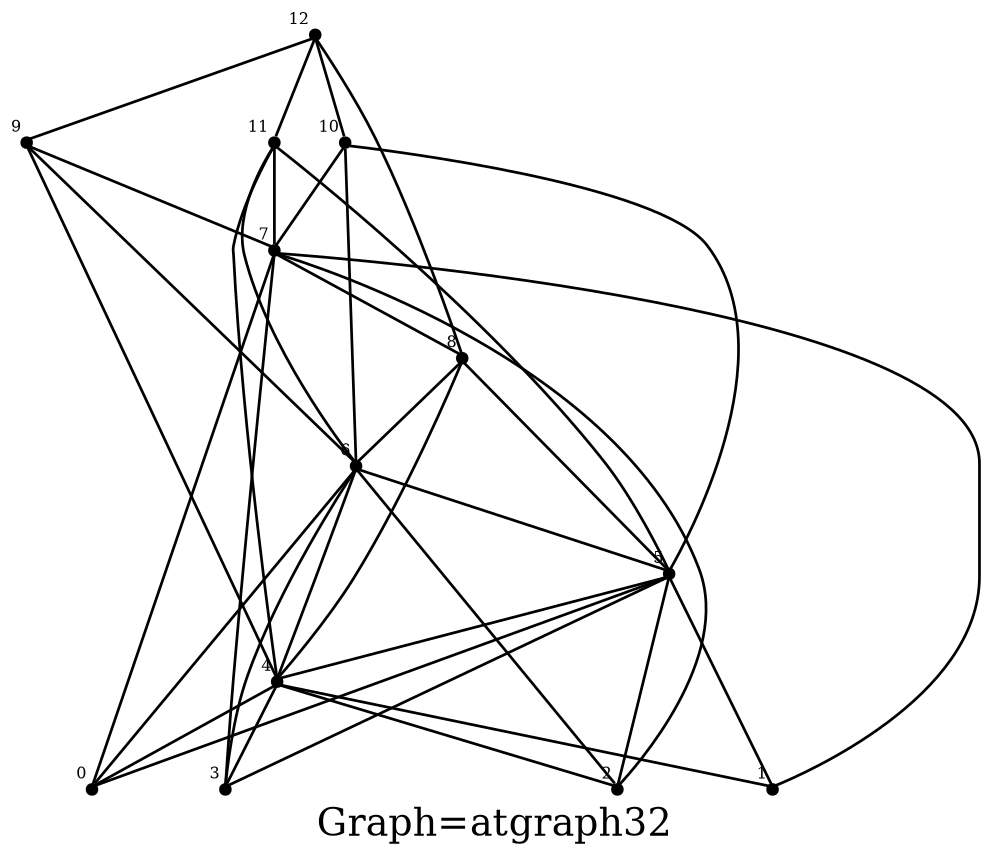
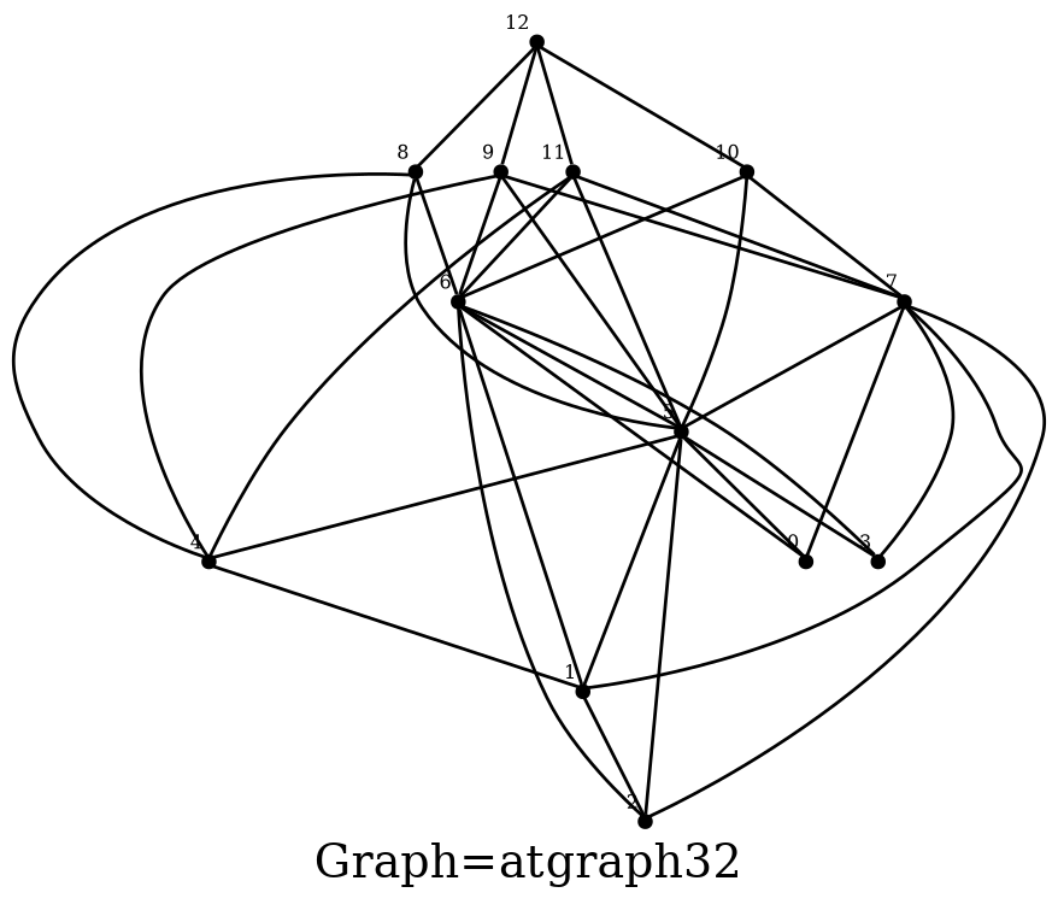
  graph {
    label="Graph=atgraph32"
    labelloc=bottom
    node [fontsize=6 shape=point]
    0 [xlabel=0]
    1 [xlabel=1]
    2 [xlabel=2]
    3 [xlabel=3]
    4 [xlabel=4]
    5 [xlabel=5]
    6 [xlabel=6]
    7 [xlabel=7]
    8 [xlabel=8]
    9 [xlabel=9]
    10 [xlabel=10]
    11 [xlabel=11]
    12 [xlabel=12]
-   4 -- 0
    4 -- 1
-   4 -- 2
-   4 -- 3
+   1 -- 2
    5 -- 0
    5 -- 1
    5 -- 2
    5 -- 3
    5 -- 4
    6 -- 0
-   6 -- 4
+   6 -- 1
    6 -- 2
    6 -- 3
    6 -- 5
    7 -- 0
    7 -- 1
    7 -- 2
    7 -- 3
-   7 -- 8
+   7 -- 5
    8 -- 4
    8 -- 5
    8 -- 6
    9 -- 4
+   9 -- 5
    9 -- 6
    9 -- 7
    10 -- 5
    10 -- 6
    10 -- 7
    11 -- 4
    11 -- 5
    11 -- 6
    11 -- 7
    12 -- 8
    12 -- 9
    12 -- 10
    12 -- 11
  }
